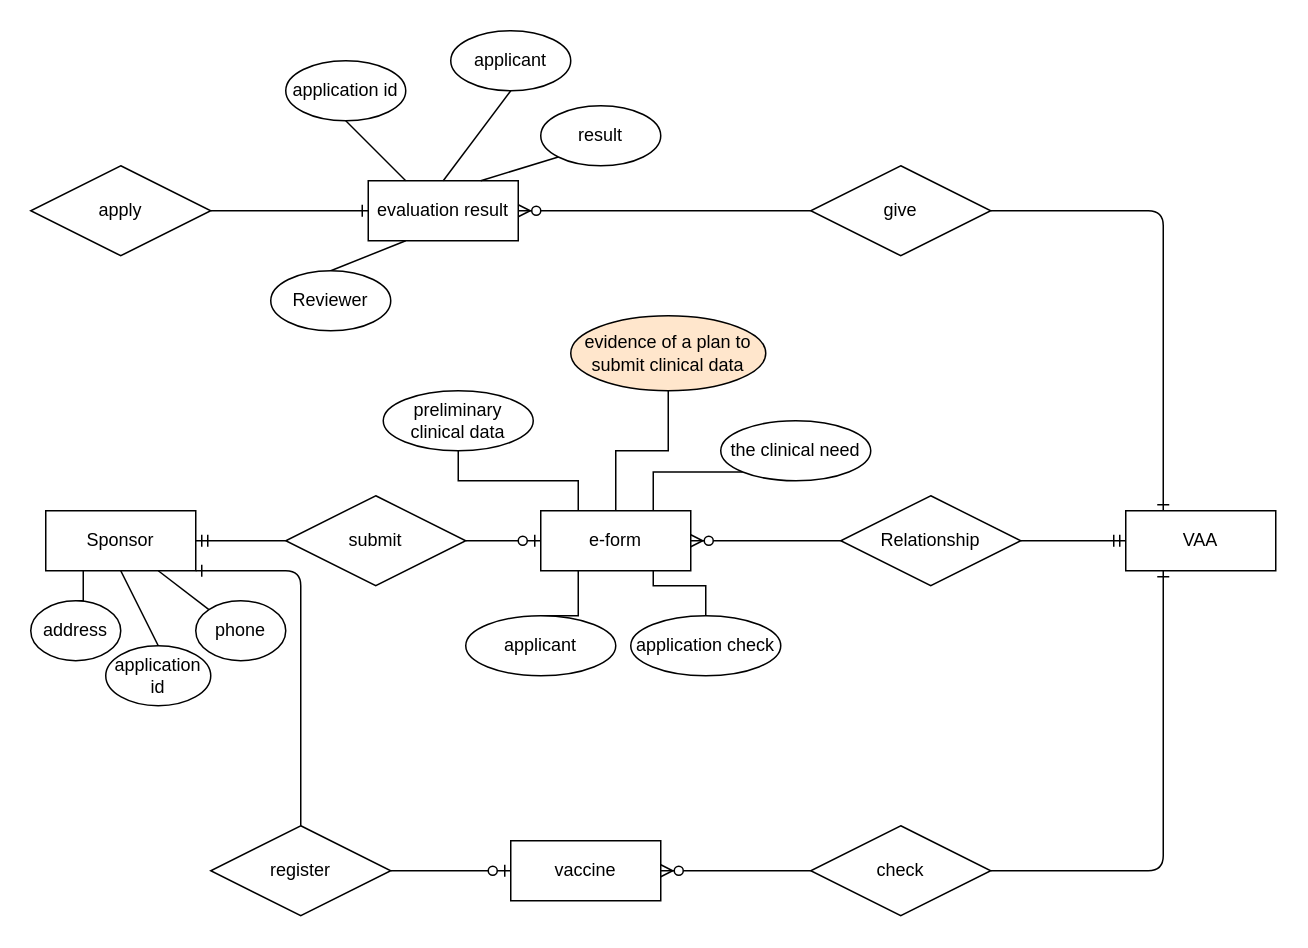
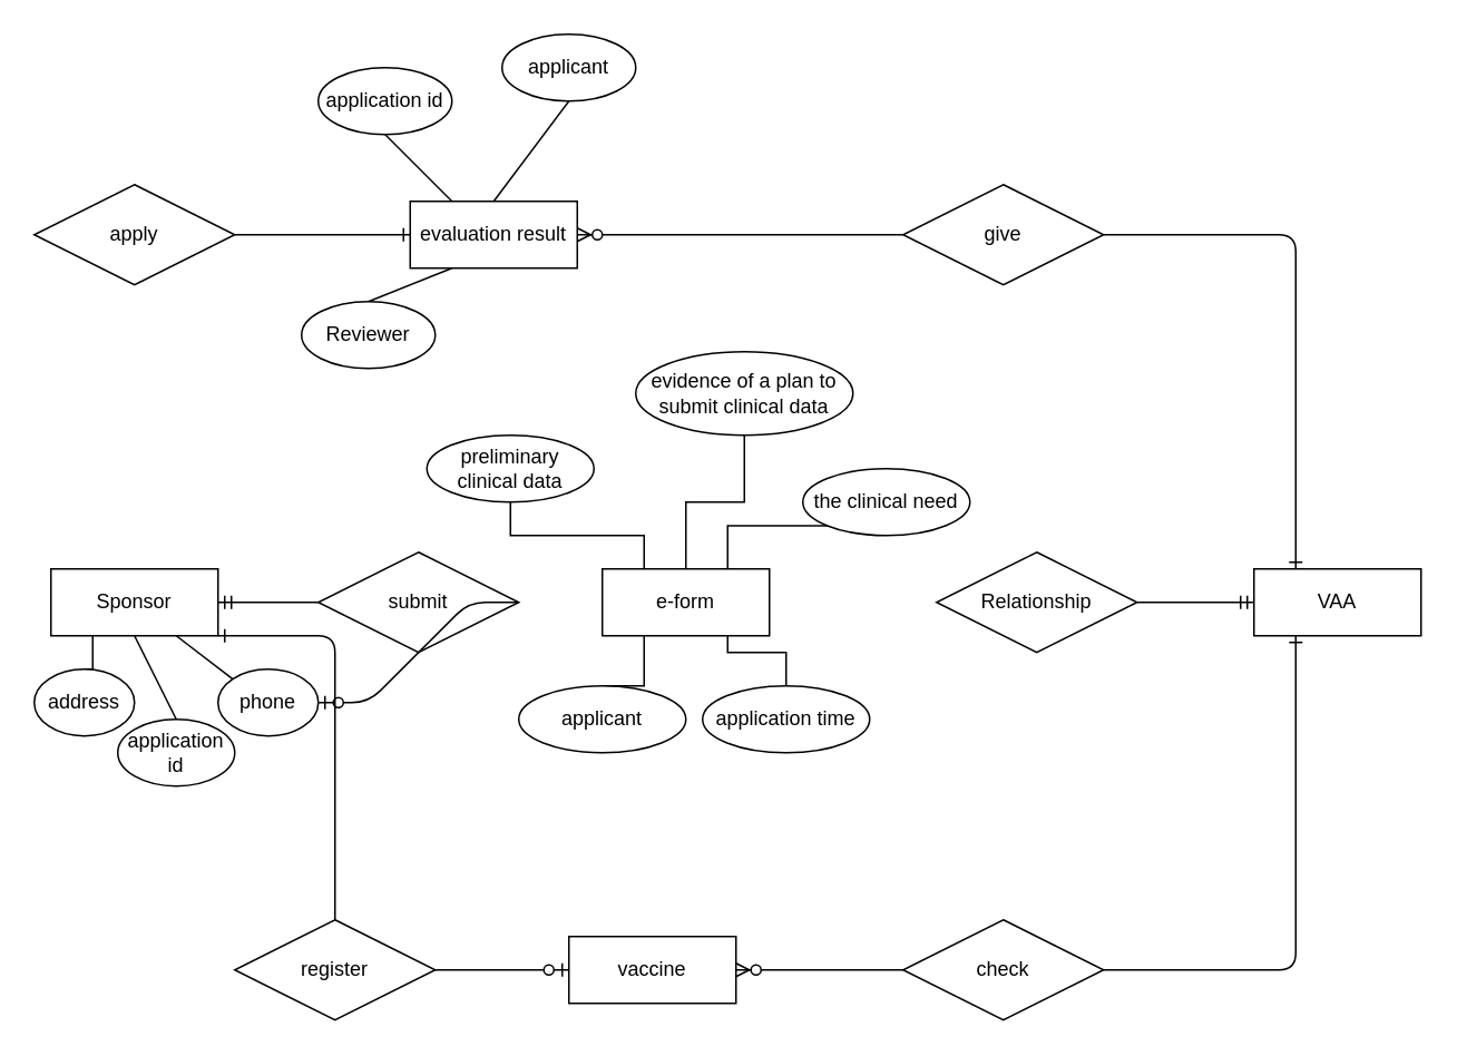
  <mxCell id="0" />
  <mxCell id="1" parent="0" />
  <mxCell id="2" value="Sponsor" style="whiteSpace=wrap;html=1;align=center;" vertex="1" parent="1"><mxGeometry x="30" y="340" width="100" height="40" as="geometry" /></mxCell>
  <mxCell id="3" style="edgeStyle=none;orthogonalLoop=1;jettySize=auto;html=1;exitX=0.5;exitY=0;exitDx=0;exitDy=0;entryX=0.5;entryY=1;entryDx=0;entryDy=0;endArrow=none;endFill=0;" edge="1" parent="1" source="4" target="2"><mxGeometry relative="1" as="geometry" /></mxCell>
  <mxCell id="4" value="application id" style="ellipse;whiteSpace=wrap;html=1;align=center;" vertex="1" parent="1"><mxGeometry x="70" y="430" width="70" height="40" as="geometry" /></mxCell>
  <mxCell id="5" style="edgeStyle=none;orthogonalLoop=1;jettySize=auto;html=1;exitX=0;exitY=0;exitDx=0;exitDy=0;entryX=0.75;entryY=1;entryDx=0;entryDy=0;endArrow=none;endFill=0;" edge="1" parent="1" source="6" target="2"><mxGeometry relative="1" as="geometry" /></mxCell>
  <mxCell id="6" value="phone" style="ellipse;whiteSpace=wrap;html=1;align=center;" vertex="1" parent="1"><mxGeometry x="130" y="400" width="60" height="40" as="geometry" /></mxCell>
  <mxCell id="7" style="edgeStyle=orthogonalEdgeStyle;rounded=0;orthogonalLoop=1;jettySize=auto;html=1;exitX=0.5;exitY=0;exitDx=0;exitDy=0;endArrow=none;endFill=0;entryX=0.25;entryY=1;entryDx=0;entryDy=0;" edge="1" parent="1" source="8" target="2"><mxGeometry relative="1" as="geometry"><mxPoint x="5" y="330" as="targetPoint" /></mxGeometry></mxCell>
  <mxCell id="8" value="address" style="ellipse;whiteSpace=wrap;html=1;align=center;" vertex="1" parent="1"><mxGeometry x="20" y="400" width="60" height="40" as="geometry" /></mxCell>
  <mxCell id="9" value="submit" style="shape=rhombus;perimeter=rhombusPerimeter;whiteSpace=wrap;html=1;align=center;" vertex="1" parent="1"><mxGeometry x="190" y="330" width="120" height="60" as="geometry" /></mxCell>
  <mxCell id="10" value="e-form" style="whiteSpace=wrap;html=1;align=center;" vertex="1" parent="1"><mxGeometry x="360" y="340" width="100" height="40" as="geometry" /></mxCell>
- <mxCell id="11" value="" style="edgeStyle=entityRelationEdgeStyle;fontSize=12;html=1;endArrow=ERzeroToOne;endFill=1;exitX=1;exitY=0.5;exitDx=0;exitDy=0;entryX=0;entryY=0.5;entryDx=0;entryDy=0;" edge="1" parent="1" source="9" target="10"><mxGeometry width="100" height="100" relative="1" as="geometry"><mxPoint x="430" y="500" as="sourcePoint" /><mxPoint x="530" y="400" as="targetPoint" /></mxGeometry></mxCell>
+ <mxCell id="11" value="" style="edgeStyle=entityRelationEdgeStyle;fontSize=12;html=1;endArrow=ERzeroToOne;endFill=1;exitX=1;exitY=0.5;exitDx=0;exitDy=0;" edge="1" parent="1" source="9" target="6"><mxGeometry width="100" height="100" relative="1" as="geometry"><mxPoint x="430" y="500" as="sourcePoint" /><mxPoint x="530" y="400" as="targetPoint" /></mxGeometry></mxCell>
  <mxCell id="12" style="edgeStyle=orthogonalEdgeStyle;rounded=0;orthogonalLoop=1;jettySize=auto;html=1;exitX=0.5;exitY=1;exitDx=0;exitDy=0;entryX=0.5;entryY=0;entryDx=0;entryDy=0;endArrow=none;endFill=0;" edge="1" parent="1" source="13" target="10"><mxGeometry relative="1" as="geometry" /></mxCell>
- <mxCell id="13" value="evidence of a plan to submit clinical data" style="ellipse;whiteSpace=wrap;html=1;align=center;fillColor=#ffe6cc;" vertex="1" parent="1"><mxGeometry x="380" y="210" width="130" height="50" as="geometry" /></mxCell>
+ <mxCell id="13" value="evidence of a plan to submit clinical data" style="ellipse;whiteSpace=wrap;html=1;align=center;" vertex="1" parent="1"><mxGeometry x="380" y="210" width="130" height="50" as="geometry" /></mxCell>
  <mxCell id="14" style="edgeStyle=orthogonalEdgeStyle;rounded=0;orthogonalLoop=1;jettySize=auto;html=1;exitX=0;exitY=1;exitDx=0;exitDy=0;entryX=0.75;entryY=0;entryDx=0;entryDy=0;endArrow=none;endFill=0;" edge="1" parent="1" source="15" target="10"><mxGeometry relative="1" as="geometry" /></mxCell>
  <mxCell id="15" value="the clinical need" style="ellipse;whiteSpace=wrap;html=1;align=center;" vertex="1" parent="1"><mxGeometry x="480" y="280" width="100" height="40" as="geometry" /></mxCell>
  <mxCell id="16" style="edgeStyle=orthogonalEdgeStyle;rounded=0;orthogonalLoop=1;jettySize=auto;html=1;exitX=0.5;exitY=1;exitDx=0;exitDy=0;entryX=0.25;entryY=0;entryDx=0;entryDy=0;endArrow=none;endFill=0;" edge="1" parent="1" source="17" target="10"><mxGeometry relative="1" as="geometry" /></mxCell>
  <mxCell id="17" value="preliminary clinical data" style="ellipse;whiteSpace=wrap;html=1;align=center;" vertex="1" parent="1"><mxGeometry x="255" y="260" width="100" height="40" as="geometry" /></mxCell>
  <mxCell id="18" style="edgeStyle=orthogonalEdgeStyle;rounded=0;orthogonalLoop=1;jettySize=auto;html=1;exitX=0.5;exitY=0;exitDx=0;exitDy=0;entryX=0.25;entryY=1;entryDx=0;entryDy=0;endArrow=none;endFill=0;" edge="1" parent="1" source="19" target="10"><mxGeometry relative="1" as="geometry" /></mxCell>
  <mxCell id="19" value="applicant" style="ellipse;whiteSpace=wrap;html=1;align=center;" vertex="1" parent="1"><mxGeometry x="310" y="410" width="100" height="40" as="geometry" /></mxCell>
  <mxCell id="20" style="edgeStyle=orthogonalEdgeStyle;rounded=0;orthogonalLoop=1;jettySize=auto;html=1;exitX=0.5;exitY=0;exitDx=0;exitDy=0;entryX=0.75;entryY=1;entryDx=0;entryDy=0;endArrow=none;endFill=0;" edge="1" parent="1" source="21" target="10"><mxGeometry relative="1" as="geometry" /></mxCell>
- <mxCell id="21" value="application check" style="ellipse;whiteSpace=wrap;html=1;align=center;" vertex="1" parent="1"><mxGeometry x="420" y="410" width="100" height="40" as="geometry" /></mxCell>
+ <mxCell id="21" value="application time" style="ellipse;whiteSpace=wrap;html=1;align=center;" vertex="1" parent="1"><mxGeometry x="420" y="410" width="100" height="40" as="geometry" /></mxCell>
  <mxCell id="22" value="Relationship" style="shape=rhombus;perimeter=rhombusPerimeter;whiteSpace=wrap;html=1;align=center;" vertex="1" parent="1"><mxGeometry x="560" y="330" width="120" height="60" as="geometry" /></mxCell>
  <mxCell id="23" value="VAA" style="whiteSpace=wrap;html=1;align=center;" vertex="1" parent="1"><mxGeometry x="750" y="340" width="100" height="40" as="geometry" /></mxCell>
- <mxCell id="24" value="" style="edgeStyle=entityRelationEdgeStyle;fontSize=12;html=1;endArrow=ERzeroToMany;endFill=1;exitX=0;exitY=0.5;exitDx=0;exitDy=0;entryX=1;entryY=0.5;entryDx=0;entryDy=0;" edge="1" parent="1" source="22" target="10"><mxGeometry width="100" height="100" relative="1" as="geometry"><mxPoint x="590" y="530" as="sourcePoint" /><mxPoint x="540" y="360" as="targetPoint" /></mxGeometry></mxCell>
  <mxCell id="25" value="" style="edgeStyle=entityRelationEdgeStyle;fontSize=12;html=1;endArrow=ERmandOne;entryX=1;entryY=0.5;entryDx=0;entryDy=0;exitX=0;exitY=0.5;exitDx=0;exitDy=0;" edge="1" parent="1" source="9" target="2"><mxGeometry width="100" height="100" relative="1" as="geometry"><mxPoint x="80" y="530" as="sourcePoint" /><mxPoint x="180" y="430" as="targetPoint" /></mxGeometry></mxCell>
  <mxCell id="26" value="" style="edgeStyle=entityRelationEdgeStyle;fontSize=12;html=1;endArrow=ERmandOne;exitX=1;exitY=0.5;exitDx=0;exitDy=0;entryX=0;entryY=0.5;entryDx=0;entryDy=0;" edge="1" parent="1" source="22" target="23"><mxGeometry width="100" height="100" relative="1" as="geometry"><mxPoint x="650" y="530" as="sourcePoint" /><mxPoint x="750" y="430" as="targetPoint" /></mxGeometry></mxCell>
  <mxCell id="27" value="apply" style="shape=rhombus;perimeter=rhombusPerimeter;whiteSpace=wrap;html=1;align=center;" vertex="1" parent="1"><mxGeometry x="20" y="110" width="120" height="60" as="geometry" /></mxCell>
  <mxCell id="28" value="evaluation result" style="whiteSpace=wrap;html=1;align=center;" vertex="1" parent="1"><mxGeometry x="245" y="120" width="100" height="40" as="geometry" /></mxCell>
  <mxCell id="29" value="" style="edgeStyle=entityRelationEdgeStyle;fontSize=12;html=1;endArrow=ERone;endFill=1;exitX=1;exitY=0.5;exitDx=0;exitDy=0;entryX=0;entryY=0.5;entryDx=0;entryDy=0;" edge="1" parent="1" source="27" target="28"><mxGeometry width="100" height="100" relative="1" as="geometry"><mxPoint x="115" y="270" as="sourcePoint" /><mxPoint x="215" y="170" as="targetPoint" /></mxGeometry></mxCell>
  <mxCell id="30" style="edgeStyle=none;orthogonalLoop=1;jettySize=auto;html=1;exitX=0.5;exitY=1;exitDx=0;exitDy=0;entryX=0.25;entryY=0;entryDx=0;entryDy=0;endArrow=none;endFill=0;" edge="1" parent="1" source="31" target="28"><mxGeometry relative="1" as="geometry" /></mxCell>
  <mxCell id="31" value="application id" style="ellipse;whiteSpace=wrap;html=1;align=center;" vertex="1" parent="1"><mxGeometry x="190" y="40" width="80" height="40" as="geometry" /></mxCell>
  <mxCell id="32" style="edgeStyle=none;orthogonalLoop=1;jettySize=auto;html=1;exitX=0.5;exitY=1;exitDx=0;exitDy=0;entryX=0.5;entryY=0;entryDx=0;entryDy=0;endArrow=none;endFill=0;" edge="1" parent="1" source="33" target="28"><mxGeometry relative="1" as="geometry" /></mxCell>
  <mxCell id="33" value="applicant" style="ellipse;whiteSpace=wrap;html=1;align=center;fontStyle=0" vertex="1" parent="1"><mxGeometry x="300" y="20" width="80" height="40" as="geometry" /></mxCell>
- <mxCell id="34" style="edgeStyle=none;orthogonalLoop=1;jettySize=auto;html=1;exitX=0;exitY=1;exitDx=0;exitDy=0;entryX=0.75;entryY=0;entryDx=0;entryDy=0;endArrow=none;endFill=0;" edge="1" parent="1" source="35" target="28"><mxGeometry relative="1" as="geometry" /></mxCell>
- <mxCell id="35" value="result" style="ellipse;whiteSpace=wrap;html=1;align=center;" vertex="1" parent="1"><mxGeometry x="360" y="70" width="80" height="40" as="geometry" /></mxCell>
  <mxCell id="36" style="edgeStyle=none;orthogonalLoop=1;jettySize=auto;html=1;exitX=0.5;exitY=0;exitDx=0;exitDy=0;entryX=0.25;entryY=1;entryDx=0;entryDy=0;endArrow=none;endFill=0;" edge="1" parent="1" source="37" target="28"><mxGeometry relative="1" as="geometry" /></mxCell>
  <mxCell id="37" value="Reviewer" style="ellipse;whiteSpace=wrap;html=1;align=center;" vertex="1" parent="1"><mxGeometry x="180" y="180" width="80" height="40" as="geometry" /></mxCell>
  <mxCell id="38" value="give" style="shape=rhombus;perimeter=rhombusPerimeter;whiteSpace=wrap;html=1;align=center;" vertex="1" parent="1"><mxGeometry x="540" y="110" width="120" height="60" as="geometry" /></mxCell>
  <mxCell id="39" value="" style="fontSize=12;html=1;endArrow=ERzeroToMany;endFill=1;entryX=1;entryY=0.5;entryDx=0;entryDy=0;exitX=0;exitY=0.5;exitDx=0;exitDy=0;" edge="1" parent="1" source="38" target="28"><mxGeometry width="100" height="100" relative="1" as="geometry"><mxPoint x="380" y="240" as="sourcePoint" /><mxPoint x="470" y="140" as="targetPoint" /></mxGeometry></mxCell>
  <mxCell id="40" value="" style="fontSize=12;html=1;endArrow=ERone;endFill=1;exitX=1;exitY=0.5;exitDx=0;exitDy=0;entryX=0.25;entryY=0;entryDx=0;entryDy=0;edgeStyle=orthogonalEdgeStyle;" edge="1" parent="1" source="38" target="23"><mxGeometry width="100" height="100" relative="1" as="geometry"><mxPoint x="690" y="240" as="sourcePoint" /><mxPoint x="790" y="140" as="targetPoint" /></mxGeometry></mxCell>
  <mxCell id="41" value="register" style="shape=rhombus;perimeter=rhombusPerimeter;whiteSpace=wrap;html=1;align=center;" vertex="1" parent="1"><mxGeometry x="140" y="550" width="120" height="60" as="geometry" /></mxCell>
  <mxCell id="42" value="" style="fontSize=12;html=1;endArrow=ERone;endFill=1;entryX=1;entryY=1;entryDx=0;entryDy=0;exitX=0.5;exitY=0;exitDx=0;exitDy=0;edgeStyle=orthogonalEdgeStyle;" edge="1" parent="1" source="41" target="2"><mxGeometry width="100" height="100" relative="1" as="geometry"><mxPoint x="170" y="530" as="sourcePoint" /><mxPoint x="270" y="430" as="targetPoint" /><Array as="points"><mxPoint x="200" y="380" /></Array></mxGeometry></mxCell>
  <mxCell id="43" value="vaccine" style="whiteSpace=wrap;html=1;align=center;" vertex="1" parent="1"><mxGeometry x="340" y="560" width="100" height="40" as="geometry" /></mxCell>
  <mxCell id="44" value="" style="edgeStyle=entityRelationEdgeStyle;fontSize=12;html=1;endArrow=ERzeroToOne;endFill=1;entryX=0;entryY=0.5;entryDx=0;entryDy=0;exitX=1;exitY=0.5;exitDx=0;exitDy=0;" edge="1" parent="1" source="41" target="43"><mxGeometry width="100" height="100" relative="1" as="geometry"><mxPoint x="255" y="570" as="sourcePoint" /><mxPoint x="355" y="470" as="targetPoint" /></mxGeometry></mxCell>
  <mxCell id="45" value="check" style="shape=rhombus;perimeter=rhombusPerimeter;whiteSpace=wrap;html=1;align=center;" vertex="1" parent="1"><mxGeometry x="540" y="550" width="120" height="60" as="geometry" /></mxCell>
  <mxCell id="46" value="" style="edgeStyle=entityRelationEdgeStyle;fontSize=12;html=1;endArrow=ERzeroToMany;endFill=1;entryX=1;entryY=0.5;entryDx=0;entryDy=0;exitX=0;exitY=0.5;exitDx=0;exitDy=0;" edge="1" parent="1" source="45" target="43"><mxGeometry width="100" height="100" relative="1" as="geometry"><mxPoint x="420" y="700" as="sourcePoint" /><mxPoint x="520" y="600" as="targetPoint" /></mxGeometry></mxCell>
  <mxCell id="47" value="" style="edgeStyle=orthogonalEdgeStyle;fontSize=12;html=1;endArrow=ERone;endFill=1;exitX=1;exitY=0.5;exitDx=0;exitDy=0;entryX=0.25;entryY=1;entryDx=0;entryDy=0;" edge="1" parent="1" source="45" target="23"><mxGeometry width="100" height="100" relative="1" as="geometry"><mxPoint x="680" y="590" as="sourcePoint" /><mxPoint x="780" y="490" as="targetPoint" /></mxGeometry></mxCell>
